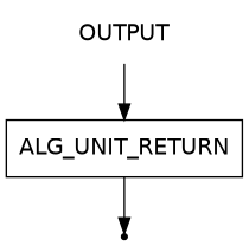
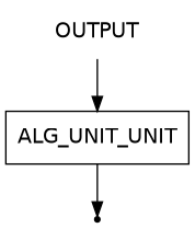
  digraph {
    fontname="DejaVu Sans"
    node [fontname="DejaVu Sans"]
    edge [fontname="DejaVu Sans"]
    n1 [label=OUTPUT shape=plaintext]
-   n2 [label=ALG_UNIT_RETURN shape=box]
+   n2 [label=ALG_UNIT_UNIT shape=box]
    end [shape=point]
    n1 -> n2
    n2 -> end
  }
